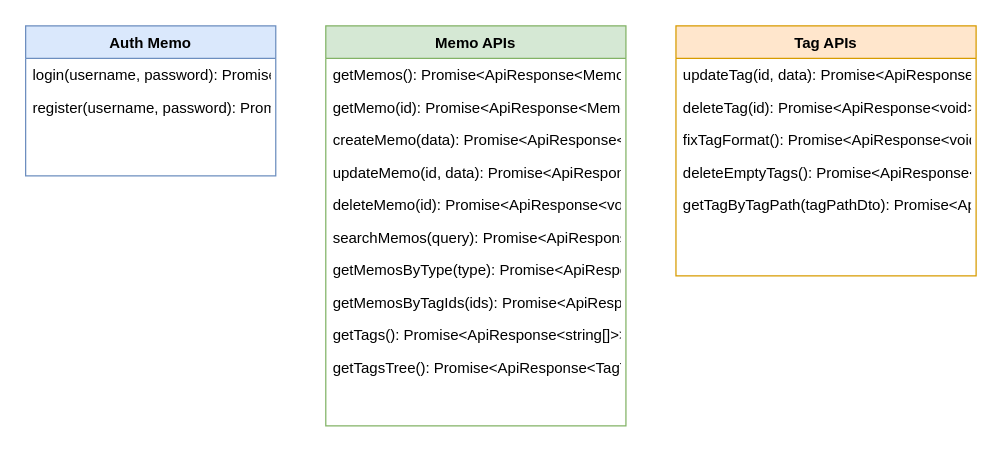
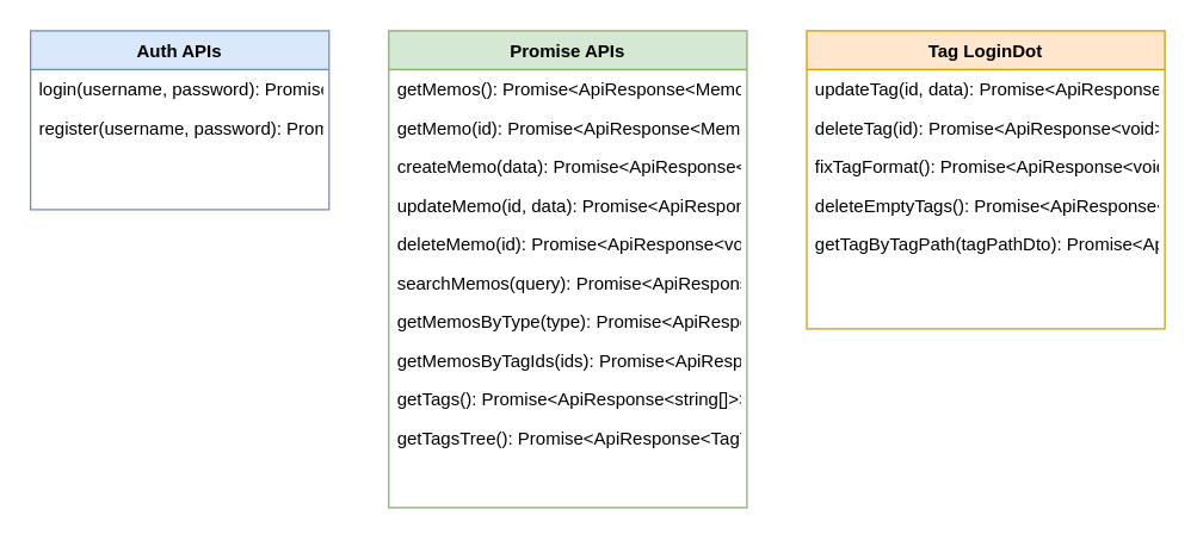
  <mxCell id="0" />
  <mxCell id="1" parent="0" />
- <mxCell id="2" value="Auth Memo" style="swimlane;fontStyle=1;align=center;verticalAlign=top;childLayout=stackLayout;horizontal=1;startSize=26;horizontalStack=0;resizeParent=1;resizeParentMax=0;resizeLast=0;collapsible=1;marginBottom=0;fillColor=#dae8fc;strokeColor=#6c8ebf;" vertex="1" parent="1"><mxGeometry x="20" y="20" width="200" height="120" as="geometry" /></mxCell>
+ <mxCell id="2" value="Auth APIs" style="swimlane;fontStyle=1;align=center;verticalAlign=top;childLayout=stackLayout;horizontal=1;startSize=26;horizontalStack=0;resizeParent=1;resizeParentMax=0;resizeLast=0;collapsible=1;marginBottom=0;fillColor=#dae8fc;strokeColor=#6c8ebf;" vertex="1" parent="1"><mxGeometry x="20" y="20" width="200" height="120" as="geometry" /></mxCell>
  <mxCell id="3" value="login(username, password): Promise&lt;ApiResponse&lt;LoginDot&gt;&gt;" style="text;strokeColor=none;fillColor=none;align=left;verticalAlign=top;spacingLeft=4;spacingRight=4;overflow=hidden;points=[[0,0.5],[1,0.5]];portConstraint=eastwest;rotatable=0;" vertex="1" parent="2"><mxGeometry y="26" width="200" height="26" as="geometry" /></mxCell>
  <mxCell id="4" value="register(username, password): Promise&lt;ApiResponse&lt;void&gt;&gt;" style="text;strokeColor=none;fillColor=none;align=left;verticalAlign=top;spacingLeft=4;spacingRight=4;overflow=hidden;points=[[0,0.5],[1,0.5]];portConstraint=eastwest;rotatable=0;" vertex="1" parent="2"><mxGeometry y="52" width="200" height="26" as="geometry" /></mxCell>
- <mxCell id="5" value="Memo APIs" style="swimlane;fontStyle=1;align=center;verticalAlign=top;childLayout=stackLayout;horizontal=1;startSize=26;horizontalStack=0;resizeParent=1;resizeParentMax=0;resizeLast=0;collapsible=1;marginBottom=0;fillColor=#d5e8d4;strokeColor=#82b366;" vertex="1" parent="1"><mxGeometry x="260" y="20" width="240" height="320" as="geometry" /></mxCell>
+ <mxCell id="5" value="Promise APIs" style="swimlane;fontStyle=1;align=center;verticalAlign=top;childLayout=stackLayout;horizontal=1;startSize=26;horizontalStack=0;resizeParent=1;resizeParentMax=0;resizeLast=0;collapsible=1;marginBottom=0;fillColor=#d5e8d4;strokeColor=#82b366;" vertex="1" parent="1"><mxGeometry x="260" y="20" width="240" height="320" as="geometry" /></mxCell>
  <mxCell id="6" value="getMemos(): Promise&lt;ApiResponse&lt;Memo[]&gt;&gt;" style="text;strokeColor=none;fillColor=none;align=left;verticalAlign=top;spacingLeft=4;spacingRight=4;overflow=hidden;points=[[0,0.5],[1,0.5]];portConstraint=eastwest;rotatable=0;" vertex="1" parent="5"><mxGeometry y="26" width="240" height="26" as="geometry" /></mxCell>
  <mxCell id="7" value="getMemo(id): Promise&lt;ApiResponse&lt;Memo&gt;&gt;" style="text;strokeColor=none;fillColor=none;align=left;verticalAlign=top;spacingLeft=4;spacingRight=4;overflow=hidden;points=[[0,0.5],[1,0.5]];portConstraint=eastwest;rotatable=0;" vertex="1" parent="5"><mxGeometry y="52" width="240" height="26" as="geometry" /></mxCell>
  <mxCell id="8" value="createMemo(data): Promise&lt;ApiResponse&lt;Memo&gt;&gt;" style="text;strokeColor=none;fillColor=none;align=left;verticalAlign=top;spacingLeft=4;spacingRight=4;overflow=hidden;points=[[0,0.5],[1,0.5]];portConstraint=eastwest;rotatable=0;" vertex="1" parent="5"><mxGeometry y="78" width="240" height="26" as="geometry" /></mxCell>
  <mxCell id="9" value="updateMemo(id, data): Promise&lt;ApiResponse&lt;Memo&gt;&gt;" style="text;strokeColor=none;fillColor=none;align=left;verticalAlign=top;spacingLeft=4;spacingRight=4;overflow=hidden;points=[[0,0.5],[1,0.5]];portConstraint=eastwest;rotatable=0;" vertex="1" parent="5"><mxGeometry y="104" width="240" height="26" as="geometry" /></mxCell>
  <mxCell id="10" value="deleteMemo(id): Promise&lt;ApiResponse&lt;void&gt;&gt;" style="text;strokeColor=none;fillColor=none;align=left;verticalAlign=top;spacingLeft=4;spacingRight=4;overflow=hidden;points=[[0,0.5],[1,0.5]];portConstraint=eastwest;rotatable=0;" vertex="1" parent="5"><mxGeometry y="130" width="240" height="26" as="geometry" /></mxCell>
  <mxCell id="11" value="searchMemos(query): Promise&lt;ApiResponse&lt;Memo[]&gt;&gt;" style="text;strokeColor=none;fillColor=none;align=left;verticalAlign=top;spacingLeft=4;spacingRight=4;overflow=hidden;points=[[0,0.5],[1,0.5]];portConstraint=eastwest;rotatable=0;" vertex="1" parent="5"><mxGeometry y="156" width="240" height="26" as="geometry" /></mxCell>
  <mxCell id="12" value="getMemosByType(type): Promise&lt;ApiResponse&lt;Memo[]&gt;&gt;" style="text;strokeColor=none;fillColor=none;align=left;verticalAlign=top;spacingLeft=4;spacingRight=4;overflow=hidden;points=[[0,0.5],[1,0.5]];portConstraint=eastwest;rotatable=0;" vertex="1" parent="5"><mxGeometry y="182" width="240" height="26" as="geometry" /></mxCell>
  <mxCell id="13" value="getMemosByTagIds(ids): Promise&lt;ApiResponse&lt;Memo[]&gt;&gt;" style="text;strokeColor=none;fillColor=none;align=left;verticalAlign=top;spacingLeft=4;spacingRight=4;overflow=hidden;points=[[0,0.5],[1,0.5]];portConstraint=eastwest;rotatable=0;" vertex="1" parent="5"><mxGeometry y="208" width="240" height="26" as="geometry" /></mxCell>
  <mxCell id="14" value="getTags(): Promise&lt;ApiResponse&lt;string[]&gt;&gt;" style="text;strokeColor=none;fillColor=none;align=left;verticalAlign=top;spacingLeft=4;spacingRight=4;overflow=hidden;points=[[0,0.5],[1,0.5]];portConstraint=eastwest;rotatable=0;" vertex="1" parent="5"><mxGeometry y="234" width="240" height="26" as="geometry" /></mxCell>
  <mxCell id="15" value="getTagsTree(): Promise&lt;ApiResponse&lt;TagTreeNode[]&gt;&gt;" style="text;strokeColor=none;fillColor=none;align=left;verticalAlign=top;spacingLeft=4;spacingRight=4;overflow=hidden;points=[[0,0.5],[1,0.5]];portConstraint=eastwest;rotatable=0;" vertex="1" parent="5"><mxGeometry y="260" width="240" height="26" as="geometry" /></mxCell>
- <mxCell id="16" value="Tag APIs" style="swimlane;fontStyle=1;align=center;verticalAlign=top;childLayout=stackLayout;horizontal=1;startSize=26;horizontalStack=0;resizeParent=1;resizeParentMax=0;resizeLast=0;collapsible=1;marginBottom=0;fillColor=#ffe6cc;strokeColor=#d79b00;" vertex="1" parent="1"><mxGeometry x="540" y="20" width="240" height="200" as="geometry" /></mxCell>
+ <mxCell id="16" value="Tag LoginDot" style="swimlane;fontStyle=1;align=center;verticalAlign=top;childLayout=stackLayout;horizontal=1;startSize=26;horizontalStack=0;resizeParent=1;resizeParentMax=0;resizeLast=0;collapsible=1;marginBottom=0;fillColor=#ffe6cc;strokeColor=#d79b00;" vertex="1" parent="1"><mxGeometry x="540" y="20" width="240" height="200" as="geometry" /></mxCell>
  <mxCell id="17" value="updateTag(id, data): Promise&lt;ApiResponse&lt;TagTreeNode&gt;&gt;" style="text;strokeColor=none;fillColor=none;align=left;verticalAlign=top;spacingLeft=4;spacingRight=4;overflow=hidden;points=[[0,0.5],[1,0.5]];portConstraint=eastwest;rotatable=0;" vertex="1" parent="16"><mxGeometry y="26" width="240" height="26" as="geometry" /></mxCell>
  <mxCell id="18" value="deleteTag(id): Promise&lt;ApiResponse&lt;void&gt;&gt;" style="text;strokeColor=none;fillColor=none;align=left;verticalAlign=top;spacingLeft=4;spacingRight=4;overflow=hidden;points=[[0,0.5],[1,0.5]];portConstraint=eastwest;rotatable=0;" vertex="1" parent="16"><mxGeometry y="52" width="240" height="26" as="geometry" /></mxCell>
  <mxCell id="19" value="fixTagFormat(): Promise&lt;ApiResponse&lt;void&gt;&gt;" style="text;strokeColor=none;fillColor=none;align=left;verticalAlign=top;spacingLeft=4;spacingRight=4;overflow=hidden;points=[[0,0.5],[1,0.5]];portConstraint=eastwest;rotatable=0;" vertex="1" parent="16"><mxGeometry y="78" width="240" height="26" as="geometry" /></mxCell>
  <mxCell id="20" value="deleteEmptyTags(): Promise&lt;ApiResponse&lt;void&gt;&gt;" style="text;strokeColor=none;fillColor=none;align=left;verticalAlign=top;spacingLeft=4;spacingRight=4;overflow=hidden;points=[[0,0.5],[1,0.5]];portConstraint=eastwest;rotatable=0;" vertex="1" parent="16"><mxGeometry y="104" width="240" height="26" as="geometry" /></mxCell>
  <mxCell id="21" value="getTagByTagPath(tagPathDto): Promise&lt;ApiResponse&lt;TagItem&gt;&gt;" style="text;strokeColor=none;fillColor=none;align=left;verticalAlign=top;spacingLeft=4;spacingRight=4;overflow=hidden;points=[[0,0.5],[1,0.5]];portConstraint=eastwest;rotatable=0;" vertex="1" parent="16"><mxGeometry y="130" width="240" height="26" as="geometry" /></mxCell>
